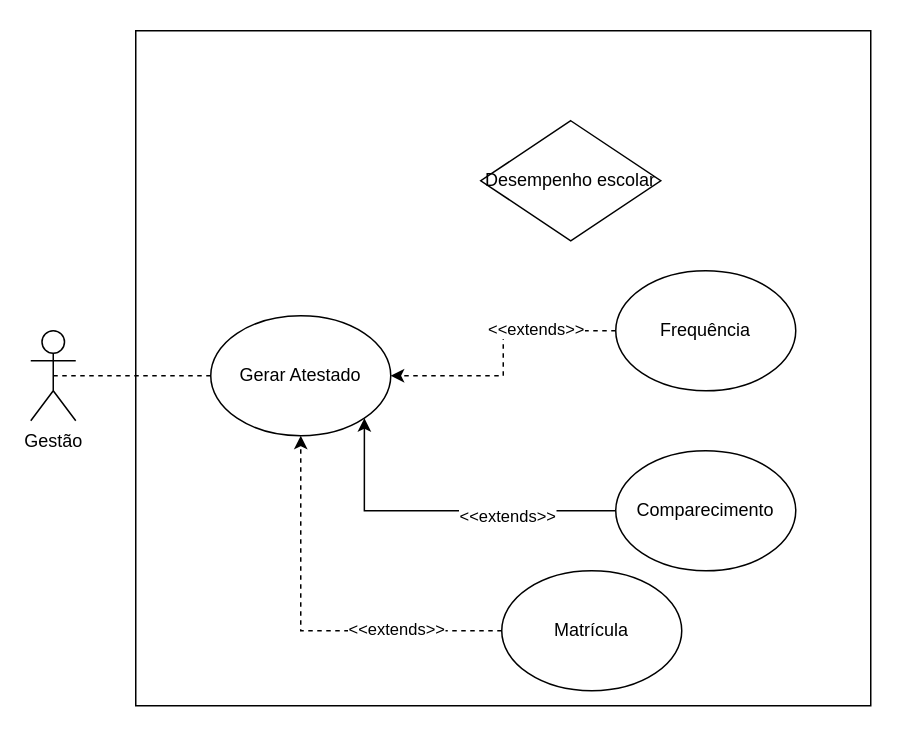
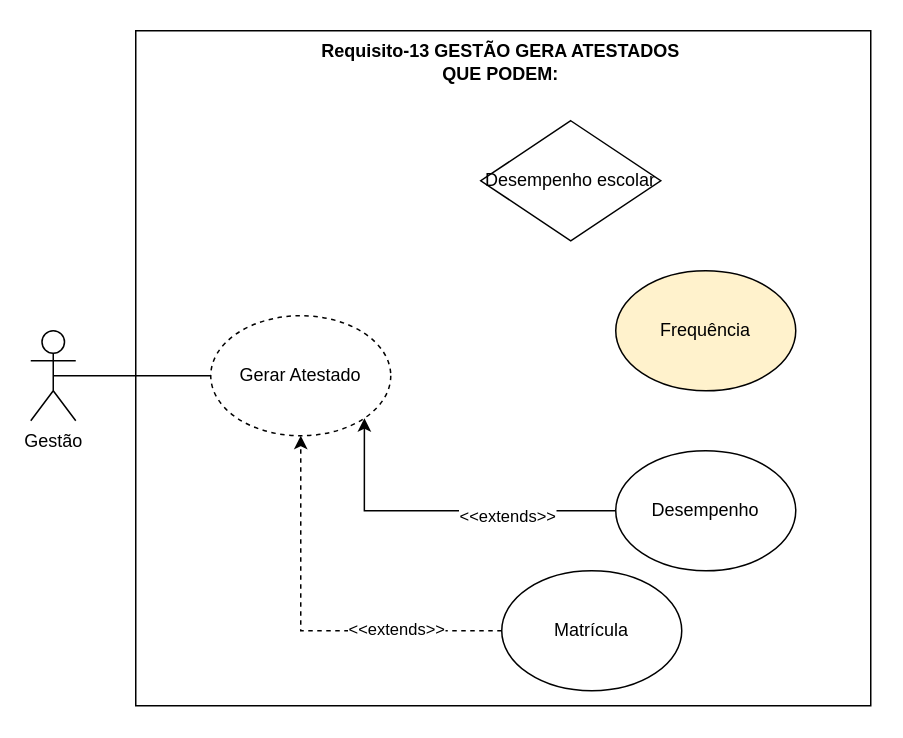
  <mxCell id="0" />
  <mxCell id="1" parent="0" />
  <mxCell id="2" value="" style="rounded=0;whiteSpace=wrap;html=1;" vertex="1" parent="1"><mxGeometry x="90" y="20" width="490" height="450" as="geometry" /></mxCell>
- <mxCell id="3" style="edgeStyle=orthogonalEdgeStyle;rounded=0;orthogonalLoop=1;jettySize=auto;html=1;exitX=0.5;exitY=0.5;exitDx=0;exitDy=0;exitPerimeter=0;entryX=0;entryY=0.5;entryDx=0;entryDy=0;endArrow=none;startFill=0;dashed=1;" edge="1" parent="1" source="4" target="6"><mxGeometry relative="1" as="geometry" /></mxCell>
+ <mxCell id="3" style="edgeStyle=orthogonalEdgeStyle;rounded=0;orthogonalLoop=1;jettySize=auto;html=1;exitX=0.5;exitY=0.5;exitDx=0;exitDy=0;exitPerimeter=0;entryX=0;entryY=0.5;entryDx=0;entryDy=0;endArrow=none;startFill=0;" edge="1" parent="1" source="4" target="6"><mxGeometry relative="1" as="geometry" /></mxCell>
  <mxCell id="4" value="Gestão" style="shape=umlActor;verticalLabelPosition=bottom;verticalAlign=top;html=1;outlineConnect=0;" vertex="1" parent="1"><mxGeometry x="20" y="220" width="30" height="60" as="geometry" /></mxCell>
- <mxCell id="6" value="Gerar Atestado" style="ellipse;whiteSpace=wrap;html=1;" vertex="1" parent="1"><mxGeometry x="140" y="210" width="120" height="80" as="geometry" /></mxCell>
+ <mxCell id="5" value="Requisito-13 GESTÃO GERA ATESTADOS QUE PODEM:" style="text;html=1;align=center;verticalAlign=middle;whiteSpace=wrap;rounded=0;fontStyle=1" vertex="1" parent="1"><mxGeometry x="206" y="26" width="255" height="30" as="geometry" /></mxCell>
+ <mxCell id="6" value="Gerar Atestado" style="ellipse;whiteSpace=wrap;html=1;dashed=1;" vertex="1" parent="1"><mxGeometry x="140" y="210" width="120" height="80" as="geometry" /></mxCell>
  <mxCell id="7" value="Desempenho escolar" style="rhombus;whiteSpace=wrap;html=1;" vertex="1" parent="1"><mxGeometry x="320" y="80" width="120" height="80" as="geometry" /></mxCell>
- <mxCell id="8" style="edgeStyle=orthogonalEdgeStyle;rounded=0;orthogonalLoop=1;jettySize=auto;html=1;exitX=0;exitY=0.5;exitDx=0;exitDy=0;entryX=1;entryY=0.5;entryDx=0;entryDy=0;dashed=1;" edge="1" parent="1" source="10" target="6"><mxGeometry relative="1" as="geometry" /></mxCell>
- <mxCell id="9" value="&amp;lt;&amp;lt;extends&amp;gt;&amp;gt;" style="edgeLabel;html=1;align=center;verticalAlign=middle;resizable=0;points=[];" vertex="1" connectable="0" parent="8"><mxGeometry x="-0.4" y="-2" relative="1" as="geometry"><mxPoint as="offset" /></mxGeometry></mxCell>
- <mxCell id="10" value="Frequência" style="ellipse;whiteSpace=wrap;html=1;" vertex="1" parent="1"><mxGeometry x="410" y="180" width="120" height="80" as="geometry" /></mxCell>
+ <mxCell id="10" value="Frequência" style="ellipse;whiteSpace=wrap;html=1;fillColor=#fff2cc;" vertex="1" parent="1"><mxGeometry x="410" y="180" width="120" height="80" as="geometry" /></mxCell>
  <mxCell id="11" style="edgeStyle=orthogonalEdgeStyle;rounded=0;orthogonalLoop=1;jettySize=auto;html=1;exitX=0;exitY=0.5;exitDx=0;exitDy=0;entryX=1;entryY=1;entryDx=0;entryDy=0;dashed=0;" edge="1" parent="1" source="13" target="6"><mxGeometry relative="1" as="geometry" /></mxCell>
  <mxCell id="12" value="&amp;lt;&amp;lt;extends&amp;gt;&amp;gt;" style="edgeLabel;html=1;align=center;verticalAlign=middle;resizable=0;points=[];" vertex="1" connectable="0" parent="11"><mxGeometry x="-0.363" y="3" relative="1" as="geometry"><mxPoint as="offset" /></mxGeometry></mxCell>
- <mxCell id="13" value="Comparecimento" style="ellipse;whiteSpace=wrap;html=1;" vertex="1" parent="1"><mxGeometry x="410" y="300" width="120" height="80" as="geometry" /></mxCell>
+ <mxCell id="13" value="Desempenho" style="ellipse;whiteSpace=wrap;html=1;" vertex="1" parent="1"><mxGeometry x="410" y="300" width="120" height="80" as="geometry" /></mxCell>
  <mxCell id="14" style="edgeStyle=orthogonalEdgeStyle;rounded=0;orthogonalLoop=1;jettySize=auto;html=1;exitX=0;exitY=0.5;exitDx=0;exitDy=0;entryX=0.5;entryY=1;entryDx=0;entryDy=0;dashed=1;" edge="1" parent="1" source="16" target="6"><mxGeometry relative="1" as="geometry" /></mxCell>
  <mxCell id="15" value="&amp;lt;&amp;lt;extends&amp;gt;&amp;gt;" style="edgeLabel;html=1;align=center;verticalAlign=middle;resizable=0;points=[];" vertex="1" connectable="0" parent="14"><mxGeometry x="-0.462" y="-2" relative="1" as="geometry"><mxPoint as="offset" /></mxGeometry></mxCell>
  <mxCell id="16" value="Matrícula" style="ellipse;whiteSpace=wrap;html=1;" vertex="1" parent="1"><mxGeometry x="334" y="380" width="120" height="80" as="geometry" /></mxCell>
